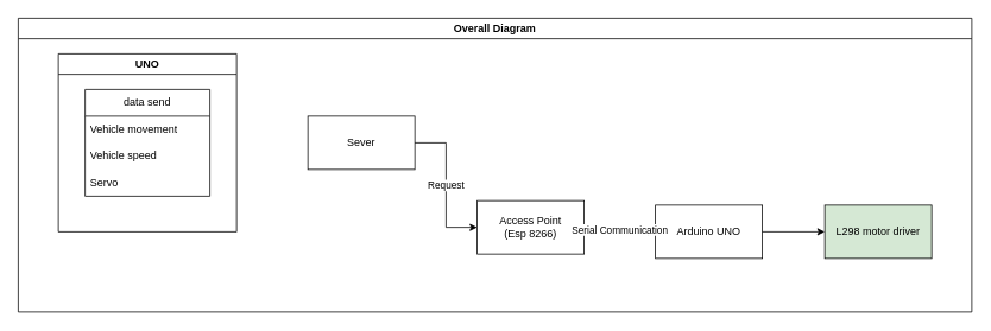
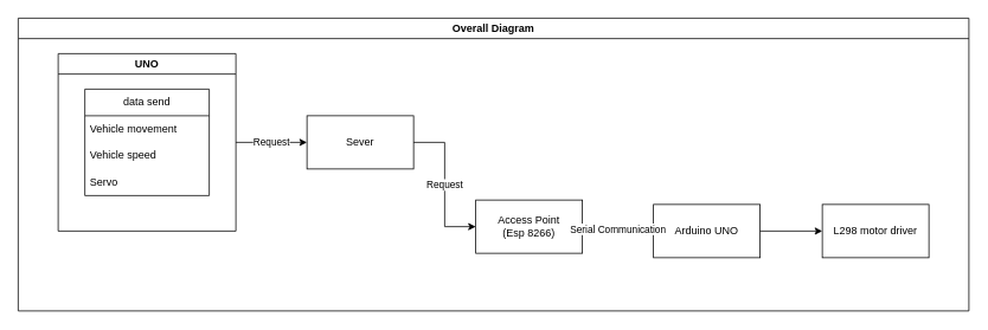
  <mxCell id="0" />
  <mxCell id="1" parent="0" />
  <mxCell id="2" value="" style="group" vertex="1" connectable="0" parent="1"><mxGeometry x="20" y="20" width="1070" height="330" as="geometry" /></mxCell>
  <mxCell id="3" value="UNO" style="swimlane;whiteSpace=wrap;html=1;" vertex="1" parent="2"><mxGeometry x="45" y="40" width="200" height="200" as="geometry" /></mxCell>
  <mxCell id="4" value="data send" style="swimlane;fontStyle=0;childLayout=stackLayout;horizontal=1;startSize=30;horizontalStack=0;resizeParent=1;resizeParentMax=0;resizeLast=0;collapsible=1;marginBottom=0;whiteSpace=wrap;html=1;" vertex="1" parent="3"><mxGeometry x="30" y="40" width="140" height="120" as="geometry" /></mxCell>
  <mxCell id="5" value="Vehicle movement" style="text;strokeColor=none;fillColor=none;align=left;verticalAlign=middle;spacingLeft=4;spacingRight=4;overflow=hidden;points=[[0,0.5],[1,0.5]];portConstraint=eastwest;rotatable=0;whiteSpace=wrap;html=1;" vertex="1" parent="4"><mxGeometry y="30" width="140" height="30" as="geometry" /></mxCell>
  <mxCell id="6" value="Vehicle speed" style="text;strokeColor=none;fillColor=none;align=left;verticalAlign=middle;spacingLeft=4;spacingRight=4;overflow=hidden;points=[[0,0.5],[1,0.5]];portConstraint=eastwest;rotatable=0;whiteSpace=wrap;html=1;" vertex="1" parent="4"><mxGeometry y="60" width="140" height="30" as="geometry" /></mxCell>
  <mxCell id="7" value="Servo" style="text;strokeColor=none;fillColor=none;align=left;verticalAlign=middle;spacingLeft=4;spacingRight=4;overflow=hidden;points=[[0,0.5],[1,0.5]];portConstraint=eastwest;rotatable=0;whiteSpace=wrap;html=1;" vertex="1" parent="4"><mxGeometry y="90" width="140" height="30" as="geometry" /></mxCell>
  <mxCell id="8" value="Sever" style="rounded=0;whiteSpace=wrap;html=1;" vertex="1" parent="2"><mxGeometry x="325" y="110" width="120" height="60" as="geometry" /></mxCell>
+ <mxCell id="9" value="Request" style="edgeStyle=orthogonalEdgeStyle;rounded=0;orthogonalLoop=1;jettySize=auto;html=1;exitX=1;exitY=0.5;exitDx=0;exitDy=0;entryX=0;entryY=0.5;entryDx=0;entryDy=0;" edge="1" parent="2" source="3" target="8"><mxGeometry relative="1" as="geometry" /></mxCell>
  <mxCell id="10" value="Access Point&lt;br&gt;(Esp 8266)" style="rounded=0;whiteSpace=wrap;html=1;" vertex="1" parent="2"><mxGeometry x="515" y="205" width="120" height="60" as="geometry" /></mxCell>
  <mxCell id="11" value="Request" style="edgeStyle=orthogonalEdgeStyle;rounded=0;orthogonalLoop=1;jettySize=auto;html=1;exitX=1;exitY=0.5;exitDx=0;exitDy=0;entryX=0;entryY=0.5;entryDx=0;entryDy=0;" edge="1" parent="2" source="8" target="10"><mxGeometry relative="1" as="geometry" /></mxCell>
  <mxCell id="12" value="Arduino UNO" style="rounded=0;whiteSpace=wrap;html=1;" vertex="1" parent="2"><mxGeometry x="715" y="210" width="120" height="60" as="geometry" /></mxCell>
  <mxCell id="13" value="Serial Communication" style="edgeStyle=orthogonalEdgeStyle;rounded=0;orthogonalLoop=1;jettySize=auto;html=1;entryX=0;entryY=0.5;entryDx=0;entryDy=0;" edge="1" parent="2" source="10" target="12"><mxGeometry relative="1" as="geometry" /></mxCell>
- <mxCell id="14" value="L298 motor driver" style="rounded=0;whiteSpace=wrap;html=1;fillColor=#d5e8d4;" vertex="1" parent="2"><mxGeometry x="905" y="210" width="120" height="60" as="geometry" /></mxCell>
+ <mxCell id="14" value="L298 motor driver" style="rounded=0;whiteSpace=wrap;html=1;" vertex="1" parent="2"><mxGeometry x="905" y="210" width="120" height="60" as="geometry" /></mxCell>
  <mxCell id="15" style="edgeStyle=orthogonalEdgeStyle;rounded=0;orthogonalLoop=1;jettySize=auto;html=1;entryX=0;entryY=0.5;entryDx=0;entryDy=0;" edge="1" parent="2" source="12" target="14"><mxGeometry relative="1" as="geometry" /></mxCell>
  <mxCell id="16" value="Overall Diagram" style="swimlane;whiteSpace=wrap;html=1;" vertex="1" parent="2"><mxGeometry width="1070" height="330" as="geometry" /></mxCell>
